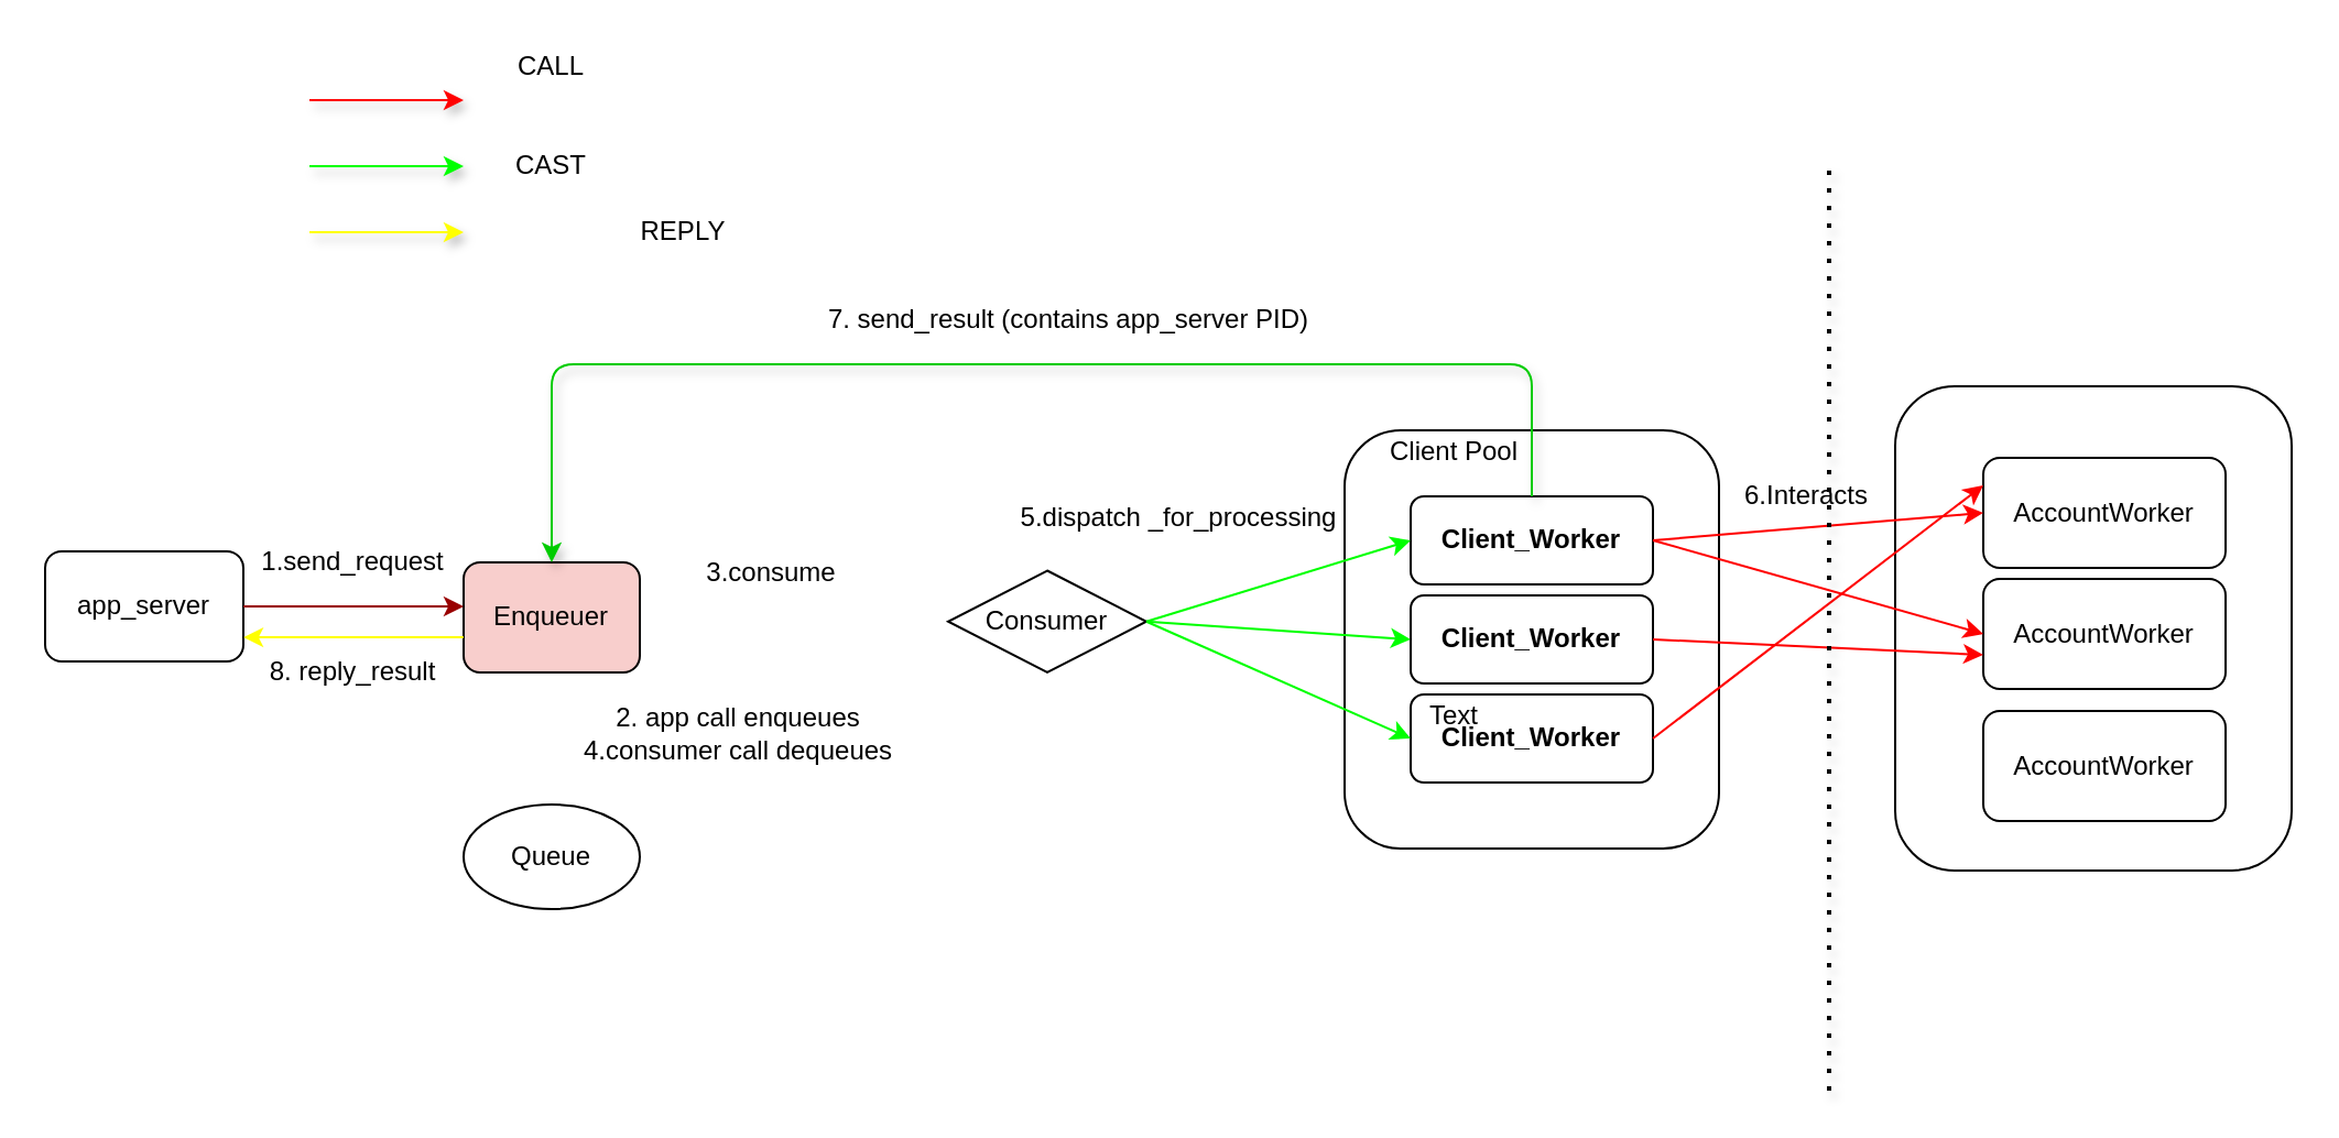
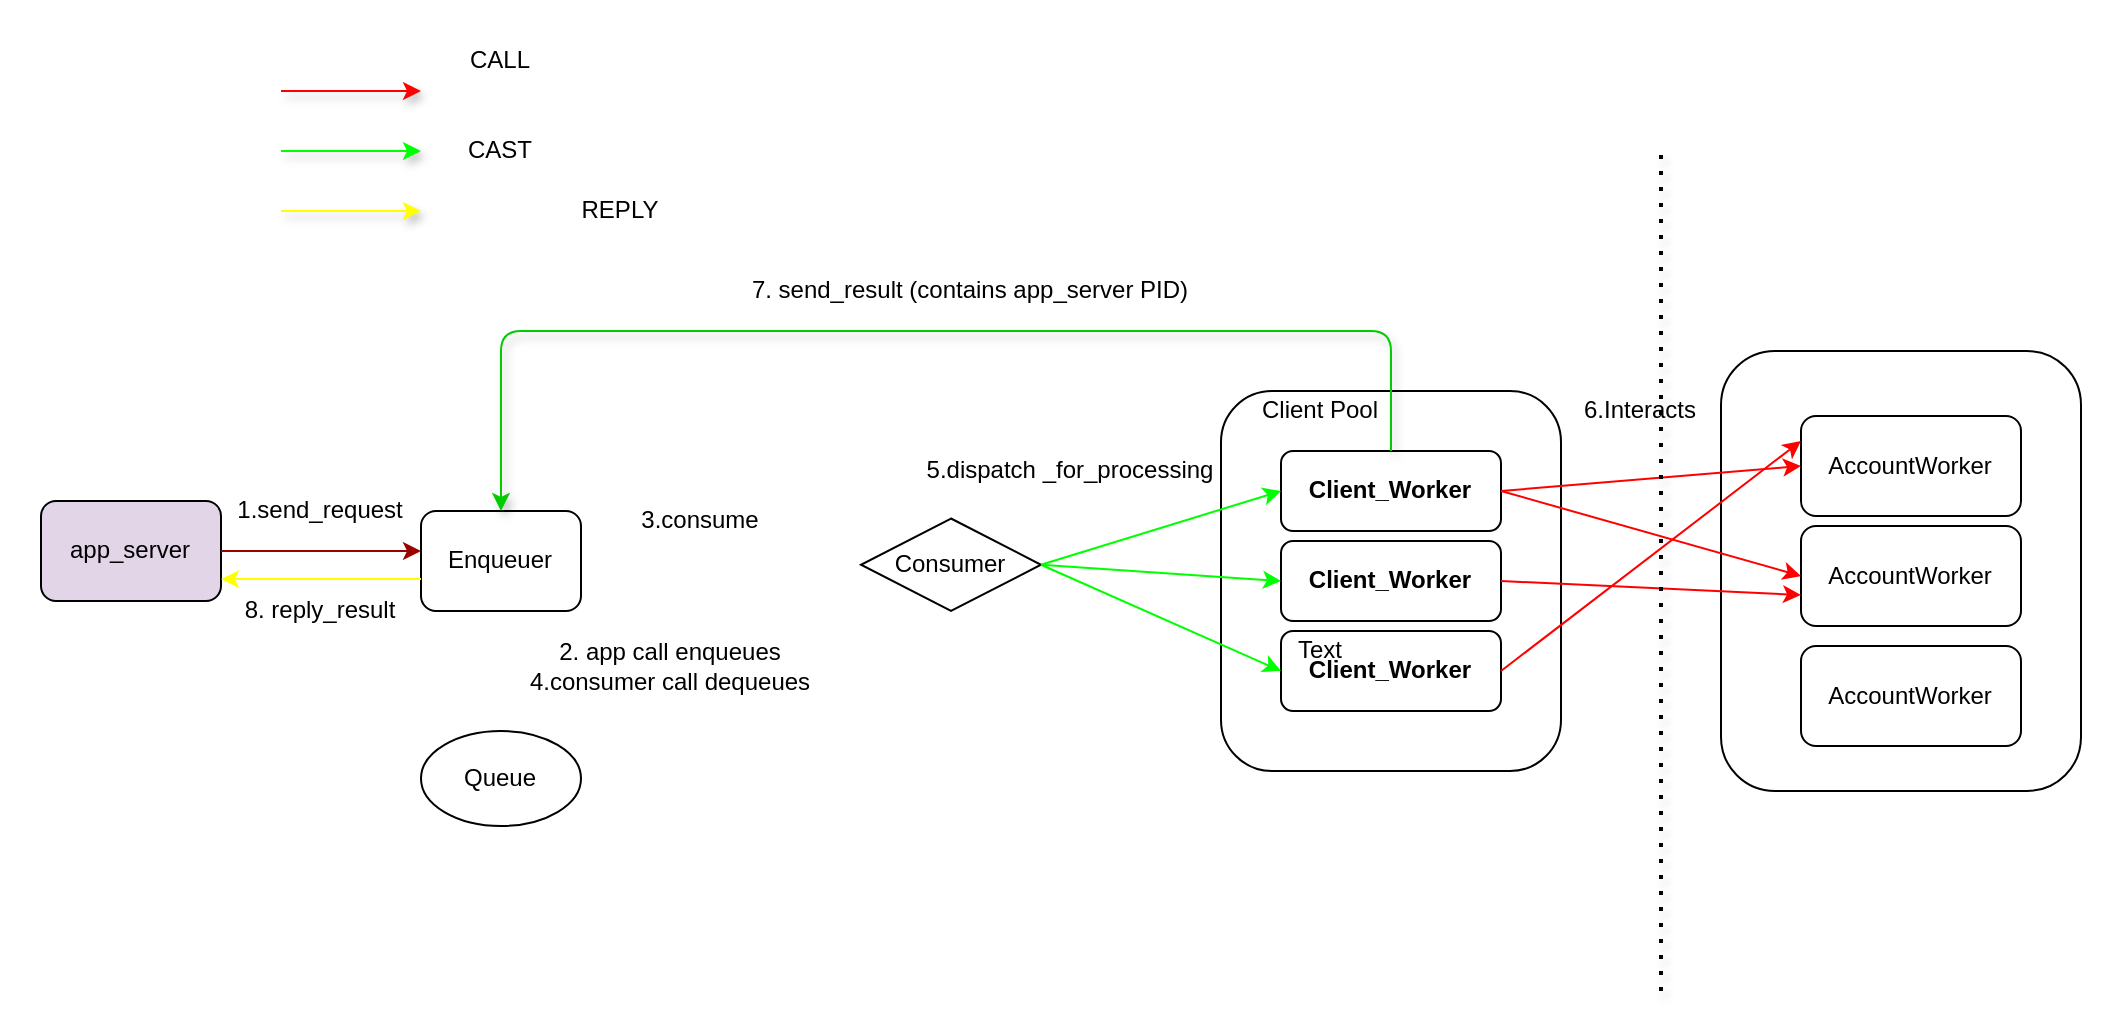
  <mxCell id="0" />
  <mxCell id="1" parent="0" />
  <mxCell id="2" value="" style="rounded=1;whiteSpace=wrap;html=1;" parent="1" vertex="1"><mxGeometry x="610" width="170" height="190" as="geometry" y="195" /></mxCell>
- <mxCell id="3" value="app_server" style="rounded=1;whiteSpace=wrap;html=1;" parent="1" vertex="1"><mxGeometry x="20" y="250" width="90" height="50" as="geometry" /></mxCell>
- <mxCell id="4" value="Enqueuer" style="rounded=1;whiteSpace=wrap;html=1;fillColor=#f8cecc;" parent="1" vertex="1"><mxGeometry x="210" y="255" width="80" height="50" as="geometry" /></mxCell>
+ <mxCell id="3" value="app_server" style="rounded=1;whiteSpace=wrap;html=1;fillColor=#e1d5e7;" parent="1" vertex="1"><mxGeometry x="20" y="250" width="90" height="50" as="geometry" /></mxCell>
+ <mxCell id="4" value="Enqueuer" style="rounded=1;whiteSpace=wrap;html=1;" parent="1" vertex="1"><mxGeometry x="210" y="255" width="80" height="50" as="geometry" /></mxCell>
  <mxCell id="5" value="Consumer" style="rhombus;whiteSpace=wrap;html=1;" parent="1" vertex="1"><mxGeometry x="430" y="258.75" width="90" height="46.25" as="geometry" /></mxCell>
  <mxCell id="6" value="Server" style="rounded=1;whiteSpace=wrap;html=1;" parent="1" vertex="1"><mxGeometry x="860" y="175" width="180" height="220" as="geometry" /></mxCell>
  <mxCell id="7" value="Client_Worker" style="rounded=1;whiteSpace=wrap;html=1;fontStyle=1" parent="1" vertex="1"><mxGeometry x="640" y="225" width="110" height="40" as="geometry" /></mxCell>
  <mxCell id="8" value="Client_Worker" style="rounded=1;whiteSpace=wrap;html=1;fontStyle=1" parent="1" vertex="1"><mxGeometry x="640" y="270" width="110" height="40" as="geometry" /></mxCell>
  <mxCell id="9" value="Client_Worker" style="rounded=1;whiteSpace=wrap;html=1;fontStyle=1" parent="1" vertex="1"><mxGeometry x="640" y="315" width="110" height="40" as="geometry" /></mxCell>
  <mxCell id="10" value="AccountWorker" style="rounded=1;whiteSpace=wrap;html=1;" parent="1" vertex="1"><mxGeometry x="900" y="262.5" width="110" height="50" as="geometry" /></mxCell>
  <mxCell id="11" value="AccountWorker" style="rounded=1;whiteSpace=wrap;html=1;" parent="1" vertex="1"><mxGeometry x="900" y="207.5" width="110" height="50" as="geometry" /></mxCell>
  <mxCell id="12" value="AccountWorker" style="rounded=1;whiteSpace=wrap;html=1;" parent="1" vertex="1"><mxGeometry x="900" y="322.5" width="110" height="50" as="geometry" /></mxCell>
  <mxCell id="13" value="" style="endArrow=classic;html=1;exitX=1;exitY=0.5;exitDx=0;exitDy=0;fillColor=#FF0000;strokeColor=#990000;" parent="1" source="3" edge="1"><mxGeometry width="50" height="50" relative="1" as="geometry"><mxPoint x="500" y="315" as="sourcePoint" /><mxPoint x="210" y="275" as="targetPoint" /></mxGeometry></mxCell>
  <mxCell id="14" value="" style="endArrow=classic;html=1;exitX=1;exitY=0.5;exitDx=0;exitDy=0;entryX=0;entryY=0.5;entryDx=0;entryDy=0;strokeColor=#00FF00;" parent="1" source="5" target="7" edge="1"><mxGeometry width="50" height="50" relative="1" as="geometry"><mxPoint x="180" y="285" as="sourcePoint" /><mxPoint x="220" y="285" as="targetPoint" /></mxGeometry></mxCell>
  <mxCell id="15" value="" style="endArrow=classic;html=1;exitX=1;exitY=0.5;exitDx=0;exitDy=0;entryX=0;entryY=0.5;entryDx=0;entryDy=0;strokeColor=#00FF00;" parent="1" source="5" target="8" edge="1"><mxGeometry width="50" height="50" relative="1" as="geometry"><mxPoint x="530" y="291.875" as="sourcePoint" /><mxPoint x="650" y="255" as="targetPoint" /></mxGeometry></mxCell>
  <mxCell id="16" value="" style="endArrow=classic;html=1;entryX=0;entryY=0.5;entryDx=0;entryDy=0;fillColor=#00FF00;strokeColor=#00FF00;exitX=1;exitY=0.5;exitDx=0;exitDy=0;" parent="1" target="9" edge="1" source="5"><mxGeometry width="50" height="50" relative="1" as="geometry"><mxPoint x="530" y="285" as="sourcePoint" /><mxPoint x="650" y="300" as="targetPoint" /></mxGeometry></mxCell>
  <mxCell id="17" value="" style="endArrow=classic;html=1;exitX=1;exitY=0.5;exitDx=0;exitDy=0;entryX=0;entryY=0.5;entryDx=0;entryDy=0;strokeColor=#FF0000;" parent="1" source="7" target="11" edge="1"><mxGeometry width="50" height="50" relative="1" as="geometry"><mxPoint x="500" y="315" as="sourcePoint" /><mxPoint x="550" y="265" as="targetPoint" /></mxGeometry></mxCell>
  <mxCell id="18" value="" style="endArrow=classic;html=1;exitX=1;exitY=0.5;exitDx=0;exitDy=0;entryX=0;entryY=0.5;entryDx=0;entryDy=0;fillColor=#FF0000;strokeColor=#FF0000;" parent="1" source="7" target="10" edge="1"><mxGeometry width="50" height="50" relative="1" as="geometry"><mxPoint x="760" y="255" as="sourcePoint" /><mxPoint x="910" y="242.5" as="targetPoint" /></mxGeometry></mxCell>
  <mxCell id="19" value="" style="endArrow=classic;html=1;exitX=1;exitY=0.5;exitDx=0;exitDy=0;fillColor=#FF0000;strokeColor=#FF0000;" parent="1" source="8" edge="1"><mxGeometry width="50" height="50" relative="1" as="geometry"><mxPoint x="760" y="255" as="sourcePoint" /><mxPoint x="900" y="297" as="targetPoint" /></mxGeometry></mxCell>
  <mxCell id="20" value="" style="endArrow=classic;html=1;exitX=1;exitY=0.5;exitDx=0;exitDy=0;entryX=0;entryY=0.25;entryDx=0;entryDy=0;fillColor=#FF0000;strokeColor=#FF0000;" parent="1" source="9" target="11" edge="1"><mxGeometry width="50" height="50" relative="1" as="geometry"><mxPoint x="770" y="265" as="sourcePoint" /><mxPoint x="920" y="307.5" as="targetPoint" /></mxGeometry></mxCell>
  <mxCell id="21" value="" style="edgeStyle=elbowEdgeStyle;elbow=vertical;endArrow=classic;html=1;exitX=0.5;exitY=0;exitDx=0;exitDy=0;fillColor=#0000CC;shadow=1;strokeColor=#00CC00;" parent="1" source="7" edge="1" target="4"><mxGeometry width="50" height="50" relative="1" as="geometry"><mxPoint x="500" y="315" as="sourcePoint" /><mxPoint x="120" y="245" as="targetPoint" /><Array as="points"><mxPoint x="410" y="165" /></Array></mxGeometry></mxCell>
  <mxCell id="22" value="Queue" style="ellipse;whiteSpace=wrap;html=1;" vertex="1" parent="1"><mxGeometry x="210" y="365" width="80" height="47.5" as="geometry" /></mxCell>
  <mxCell id="23" value="Client Pool" style="text;html=1;strokeColor=none;fillColor=none;align=center;verticalAlign=middle;whiteSpace=wrap;rounded=0;" vertex="1" parent="1"><mxGeometry x="610" width="100" height="20" as="geometry" y="195" /></mxCell>
  <mxCell id="24" value="3.consume" style="text;html=1;strokeColor=none;fillColor=none;align=center;verticalAlign=middle;whiteSpace=wrap;rounded=0;" vertex="1" parent="1"><mxGeometry x="330" y="250" width="40" height="20" as="geometry" /></mxCell>
  <mxCell id="25" value="1.send_request" style="text;html=1;strokeColor=none;fillColor=none;align=center;verticalAlign=middle;whiteSpace=wrap;rounded=0;" vertex="1" parent="1"><mxGeometry x="140" y="245" width="40" height="20" as="geometry" /></mxCell>
  <mxCell id="26" value="8. reply_result" style="text;html=1;strokeColor=none;fillColor=none;align=center;verticalAlign=middle;whiteSpace=wrap;rounded=0;" vertex="1" parent="1"><mxGeometry x="110" y="295" width="100" height="20" as="geometry" /></mxCell>
  <mxCell id="27" value="" style="endArrow=classic;html=1;entryX=1;entryY=0.5;entryDx=0;entryDy=0;strokeColor=#FFFF00;" edge="1" parent="1"><mxGeometry width="50" height="50" relative="1" as="geometry"><mxPoint x="210" y="289" as="sourcePoint" /><mxPoint x="110" y="289.06" as="targetPoint" /></mxGeometry></mxCell>
  <mxCell id="28" value="Text" style="text;html=1;strokeColor=none;fillColor=none;align=center;verticalAlign=middle;whiteSpace=wrap;rounded=0;" vertex="1" parent="1"><mxGeometry x="640" y="315" width="40" height="20" as="geometry" /></mxCell>
  <mxCell id="29" value="" style="endArrow=none;dashed=1;html=1;dashPattern=1 3;strokeWidth=2;shadow=1;fillColor=#FF0000;" edge="1" parent="1"><mxGeometry width="50" height="50" relative="1" as="geometry"><mxPoint x="830" y="495" as="sourcePoint" /><mxPoint x="830" y="75" as="targetPoint" /></mxGeometry></mxCell>
  <mxCell id="30" value="5.dispatch _for_processing" style="text;html=1;strokeColor=none;fillColor=none;align=center;verticalAlign=middle;whiteSpace=wrap;rounded=0;" vertex="1" parent="1"><mxGeometry x="460" y="225" width="150" height="20" as="geometry" /></mxCell>
  <mxCell id="31" value="2. app call enqueues&lt;br&gt;4.consumer call dequeues" style="text;html=1;strokeColor=none;fillColor=none;align=center;verticalAlign=middle;whiteSpace=wrap;rounded=0;" vertex="1" parent="1"><mxGeometry x="250" y="322.5" width="170" height="20" as="geometry" /></mxCell>
  <mxCell id="32" value="" style="endArrow=classic;html=1;shadow=1;strokeColor=#FF0000;fillColor=#FF0000;" edge="1" parent="1"><mxGeometry width="50" height="50" relative="1" as="geometry"><mxPoint x="140" y="45" as="sourcePoint" /><mxPoint x="210" y="45" as="targetPoint" /></mxGeometry></mxCell>
  <mxCell id="33" value="CALL" style="text;html=1;strokeColor=none;fillColor=none;align=center;verticalAlign=middle;whiteSpace=wrap;rounded=0;" vertex="1" parent="1"><mxGeometry x="230" y="20" width="40" height="20" as="geometry" /></mxCell>
  <mxCell id="34" value="" style="endArrow=classic;html=1;shadow=1;strokeColor=#00FF00;fillColor=#FF0000;" edge="1" parent="1"><mxGeometry width="50" height="50" relative="1" as="geometry"><mxPoint x="140" y="75" as="sourcePoint" /><mxPoint x="210" y="75" as="targetPoint" /></mxGeometry></mxCell>
  <mxCell id="35" value="CAST" style="text;html=1;strokeColor=none;fillColor=none;align=center;verticalAlign=middle;whiteSpace=wrap;rounded=0;" vertex="1" parent="1"><mxGeometry x="230" y="65" width="40" height="20" as="geometry" /></mxCell>
  <mxCell id="36" value="" style="endArrow=classic;html=1;shadow=1;strokeColor=#FFFF00;fillColor=#FF0000;" edge="1" parent="1"><mxGeometry width="50" height="50" relative="1" as="geometry"><mxPoint x="140" y="105" as="sourcePoint" /><mxPoint x="210" y="105" as="targetPoint" /></mxGeometry></mxCell>
  <mxCell id="37" value="REPLY" style="text;html=1;strokeColor=none;fillColor=none;align=center;verticalAlign=middle;whiteSpace=wrap;rounded=0;" vertex="1" parent="1"><mxGeometry x="290" y="95" width="40" height="20" as="geometry" /></mxCell>
  <mxCell id="38" value="7. send_result (contains app_server PID)" style="text;html=1;strokeColor=none;fillColor=none;align=center;verticalAlign=middle;whiteSpace=wrap;rounded=0;shadow=1;" vertex="1" parent="1"><mxGeometry x="370" y="135" width="230" height="20" as="geometry" /></mxCell>
- <mxCell id="39" value="6.Interacts" style="text;html=1;strokeColor=none;fillColor=none;align=center;verticalAlign=middle;whiteSpace=wrap;rounded=0;shadow=1;" vertex="1" parent="1"><mxGeometry x="800" y="215" width="40" height="20" as="geometry" /></mxCell>
+ <mxCell id="39" value="6.Interacts" style="text;html=1;strokeColor=none;fillColor=none;align=center;verticalAlign=middle;whiteSpace=wrap;rounded=0;shadow=1;" vertex="1" parent="1"><mxGeometry x="800" width="40" height="20" as="geometry" y="195" /></mxCell>
